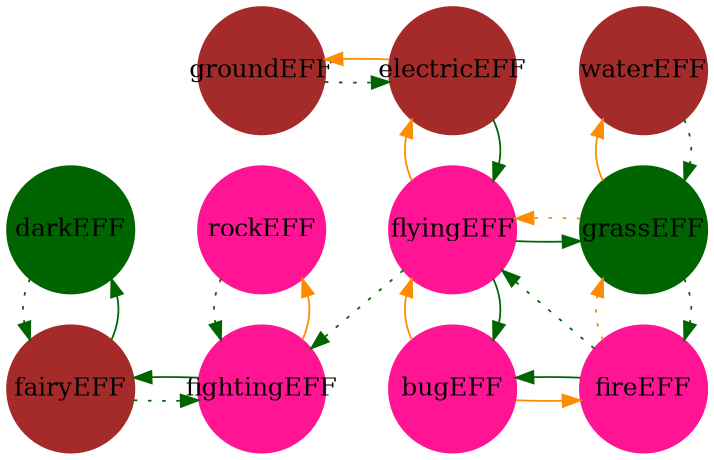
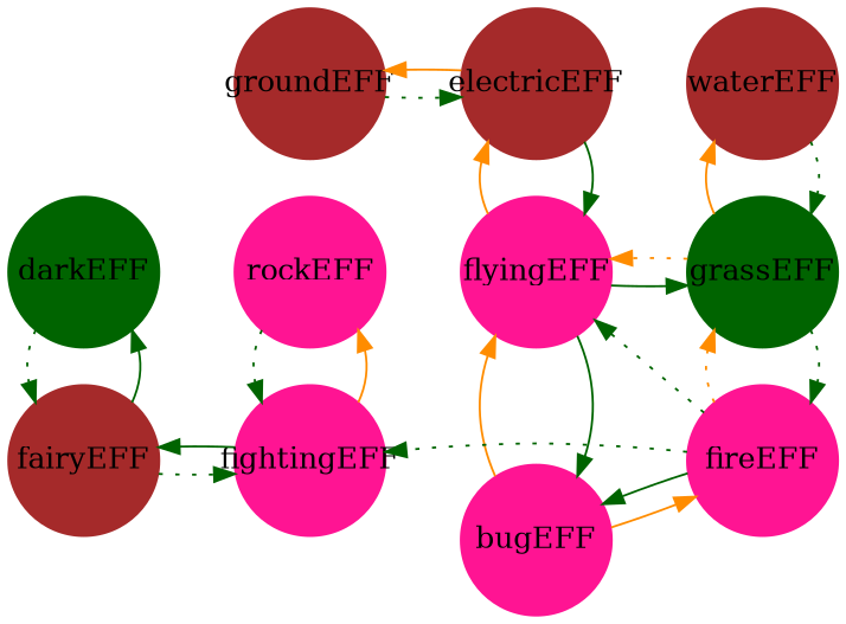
  digraph {
    pack=false
    rankdir=LR
    node [color=deeppink fixedsize=true shape=circle style=filled]
    edge [color=darkgreen style=solid]
    fairyEFF [color=brown height=1 width=1]
    darkEFF [color=darkgreen height=1 width=1]
    fightingEFF [height=1 width=1]
    rockEFF [height=1 width=1]
    groundEFF [color=brown height=1 width=1]
    electricEFF [color=brown height=1 width=1]
    flyingEFF [height=1 width=1]
    bugEFF [height=1 width=1]
    waterEFF [color=brown height=1 width=1]
    grassEFF [color=darkgreen height=1 width=1]
    fireEFF [height=1 width=1]
    subgraph sub_1 {
      rank=same
      fairyEFF
      darkEFF
    }
    subgraph sub_2 {
      rank=same
      fightingEFF
      rockEFF
      groundEFF
    }
    subgraph sub_3 {
      rank=same
      electricEFF
      flyingEFF
      bugEFF
    }
    subgraph sub_4 {
      rank=same
      waterEFF
      grassEFF
      fireEFF
    }
    fairyEFF -> darkEFF
    fairyEFF -> fightingEFF [style=dotted]
    darkEFF -> fairyEFF [style=dotted]
    fightingEFF -> fairyEFF
    fightingEFF -> rockEFF [color=darkorange]
    rockEFF -> fightingEFF [style=dotted]
    groundEFF -> electricEFF [style=dotted]
    electricEFF -> groundEFF [color=darkorange]
    electricEFF -> flyingEFF
-   flyingEFF -> fightingEFF [style=dotted]
+   fireEFF -> fightingEFF [style=dotted]
    flyingEFF -> electricEFF [color=darkorange]
    flyingEFF -> bugEFF
    flyingEFF -> grassEFF
    bugEFF -> flyingEFF [color=darkorange]
    bugEFF -> fireEFF [color=darkorange]
    waterEFF -> grassEFF [style=dotted]
    grassEFF -> flyingEFF [color=darkorange style=dotted]
    grassEFF -> waterEFF [color=darkorange]
    grassEFF -> fireEFF [style=dotted]
    fireEFF -> flyingEFF [style=dotted]
    fireEFF -> bugEFF
    fireEFF -> grassEFF [color=darkorange style=dotted]
  }
